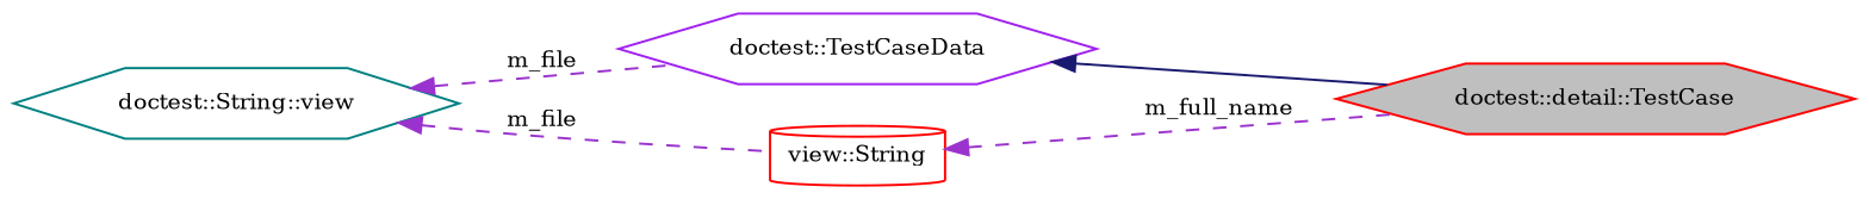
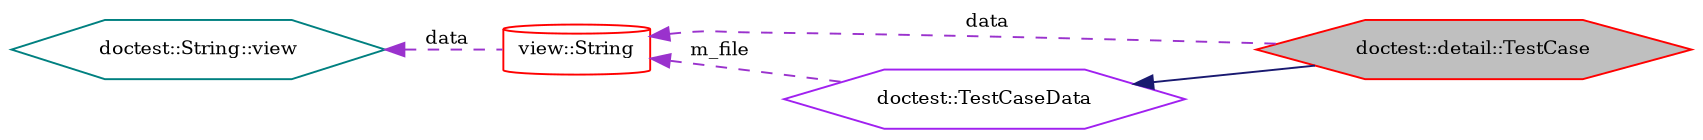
  digraph {
    fontname="DejaVu Serif"
    rankdir=LR
    node [color=red fillcolor=white fontname="DejaVu Serif" fontsize=10 shape=hexagon style=filled]
    edge [color=darkorchid3 dir=back fontname="DejaVu Serif" fontsize=10 labelfontname=Helvetica labelfontsize=10 style=dashed]
    n1 [fillcolor=grey75 fontcolor=black height=0.2 label="doctest::detail::TestCase" width=0.4]
    n2 [color=purple height=0.2 label="doctest::TestCaseData" width=0.4]
    n3 [height=0.2 label="view::String" shape=cylinder width=0.4]
    n4 [color=teal height=0.2 label="doctest::String::view" width=0.4]
    n2 -> n1 [color=midnightblue style=solid]
-   n3 -> n1 [label=" m_full_name"]
-   n4 -> n2 [label=" m_file"]
-   n4 -> n3 [label=" m_file"]
+   n3 -> n1 [label=" data"]
+   n3 -> n2 [label=" m_file"]
+   n4 -> n3 [label=" data"]
  }
